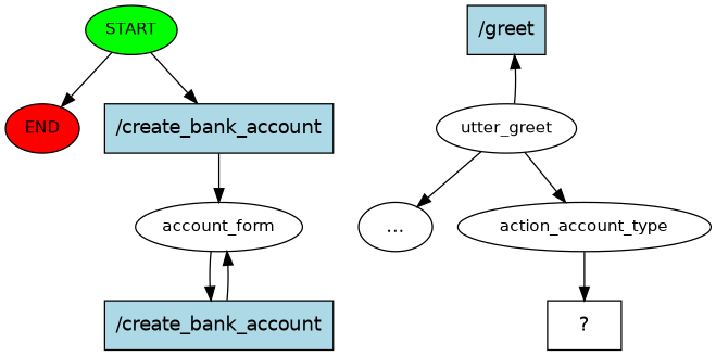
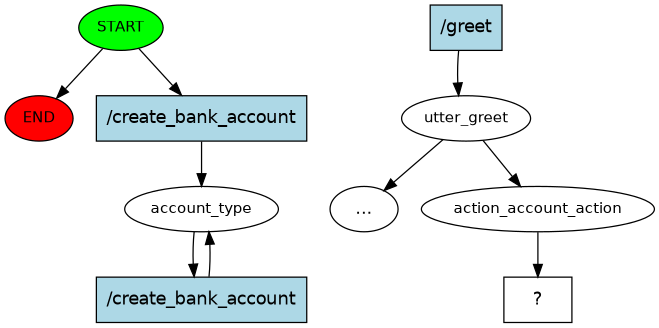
  digraph {
    fontname="DejaVu Sans"
    node [fontname="DejaVu Sans"]
    edge [fontname="DejaVu Sans"]
    n1 [fillcolor=green fontsize=12 label=START style=filled]
    n2 [fillcolor=red fontsize=12 label=END style=filled]
    n3 [fillcolor=lightblue label="/create_bank_account" shape=rect style=filled]
    n4 [fillcolor=lightblue label="/greet" shape=rect style=filled]
    n5 [fontsize=12 label=utter_greet]
-   n6 [fontsize=12 label=account_form]
+   n6 [fontsize=12 label=account_type]
    n7 [label="..."]
-   n8 [fontsize=12 label=action_account_type]
+   n8 [fontsize=12 label=action_account_action]
    n9 [fillcolor=lightblue label="/create_bank_account" shape=rect style=filled]
    n10 [label="  ?  " shape=rect]
    n1 -> n2
    n1 -> n3
    n3 -> n6
-   n5 -> n4
+   n4 -> n5
    n5 -> n7
    n5 -> n8
    n6 -> n9
    n8 -> n10
    n9 -> n6
  }
